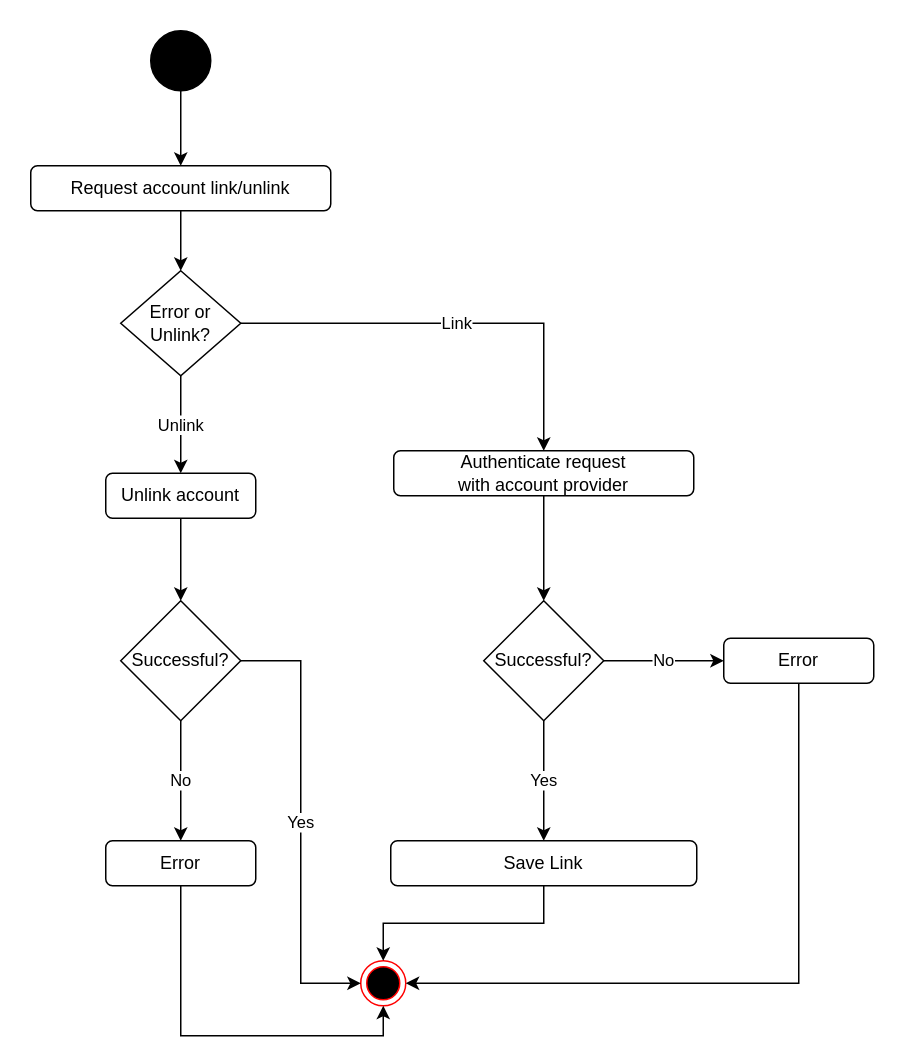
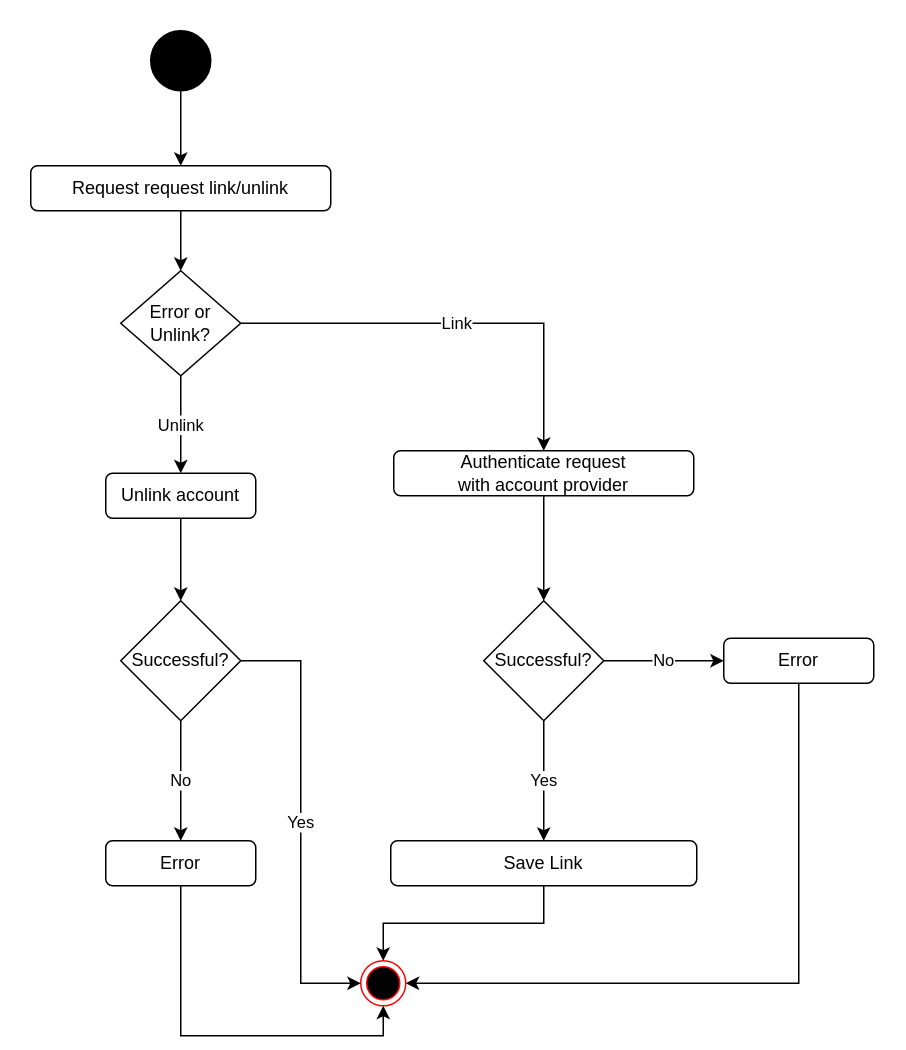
  <mxCell id="0" />
  <mxCell id="1" parent="0" />
  <mxCell id="2" value="" style="edgeStyle=orthogonalEdgeStyle;rounded=0;orthogonalLoop=1;jettySize=auto;html=1;" parent="1" source="3" target="5" edge="1"><mxGeometry relative="1" as="geometry" /></mxCell>
  <mxCell id="3" value="" style="ellipse;whiteSpace=wrap;html=1;aspect=fixed;fillColor=#000000;" parent="1" vertex="1"><mxGeometry x="100" y="20" width="40" height="40" as="geometry" /></mxCell>
  <mxCell id="4" value="" style="edgeStyle=orthogonalEdgeStyle;rounded=0;orthogonalLoop=1;jettySize=auto;html=1;" parent="1" source="5" target="8" edge="1"><mxGeometry relative="1" as="geometry" /></mxCell>
- <mxCell id="5" value="Request account link/unlink" style="rounded=1;whiteSpace=wrap;html=1;fillColor=#FFFFFF;" parent="1" vertex="1"><mxGeometry x="20" y="110" width="200" height="30" as="geometry" /></mxCell>
+ <mxCell id="5" value="Request request link/unlink" style="rounded=1;whiteSpace=wrap;html=1;fillColor=#FFFFFF;" parent="1" vertex="1"><mxGeometry x="20" y="110" width="200" height="30" as="geometry" /></mxCell>
  <mxCell id="6" value="Link" style="edgeStyle=orthogonalEdgeStyle;rounded=0;orthogonalLoop=1;jettySize=auto;html=1;entryX=0.5;entryY=0;entryDx=0;entryDy=0;" parent="1" source="8" target="14" edge="1"><mxGeometry relative="1" as="geometry" /></mxCell>
  <mxCell id="7" value="Unlink" style="edgeStyle=orthogonalEdgeStyle;rounded=0;orthogonalLoop=1;jettySize=auto;html=1;exitX=0.5;exitY=1;exitDx=0;exitDy=0;entryX=0.5;entryY=0;entryDx=0;entryDy=0;" edge="1" parent="1" source="8" target="20"><mxGeometry relative="1" as="geometry" /></mxCell>
  <mxCell id="8" value="Error or Unlink?" style="rhombus;whiteSpace=wrap;html=1;fillColor=#FFFFFF;" parent="1" vertex="1"><mxGeometry x="80" y="180" width="80" height="70" as="geometry" /></mxCell>
  <mxCell id="9" value="Yes" style="edgeStyle=orthogonalEdgeStyle;rounded=0;orthogonalLoop=1;jettySize=auto;html=1;exitX=0.5;exitY=1;exitDx=0;exitDy=0;" parent="1" source="18" target="11" edge="1"><mxGeometry relative="1" as="geometry"><mxPoint x="362" y="650" as="sourcePoint" /></mxGeometry></mxCell>
  <mxCell id="10" value="No" style="edgeStyle=orthogonalEdgeStyle;rounded=0;orthogonalLoop=1;jettySize=auto;html=1;entryX=0;entryY=0.5;entryDx=0;entryDy=0;endArrow=classic;endFill=1;" parent="1" source="18" target="16" edge="1"><mxGeometry relative="1" as="geometry"><mxPoint x="412" y="600" as="sourcePoint" /></mxGeometry></mxCell>
  <mxCell id="11" value="Save Link" style="rounded=1;whiteSpace=wrap;html=1;fillColor=#FFFFFF;" parent="1" vertex="1"><mxGeometry x="260" y="560" width="204" height="30" as="geometry" /></mxCell>
  <mxCell id="12" value="" style="ellipse;html=1;shape=endState;fillColor=#000000;strokeColor=#ff0000;" parent="1" vertex="1"><mxGeometry x="240" y="640" width="30" height="30" as="geometry" /></mxCell>
  <mxCell id="13" value="" style="edgeStyle=orthogonalEdgeStyle;rounded=0;orthogonalLoop=1;jettySize=auto;html=1;entryX=0.5;entryY=0;entryDx=0;entryDy=0;exitX=0.5;exitY=1;exitDx=0;exitDy=0;" parent="1" source="14" target="18" edge="1"><mxGeometry relative="1" as="geometry"><Array as="points" /></mxGeometry></mxCell>
  <mxCell id="14" value="Authenticate request &lt;br&gt;with account provider" style="rounded=1;whiteSpace=wrap;html=1;fillColor=#FFFFFF;" parent="1" vertex="1"><mxGeometry x="262" y="300" width="200" height="30" as="geometry" /></mxCell>
  <mxCell id="15" style="edgeStyle=orthogonalEdgeStyle;rounded=0;orthogonalLoop=1;jettySize=auto;html=1;exitX=0.5;exitY=1;exitDx=0;exitDy=0;entryX=1;entryY=0.5;entryDx=0;entryDy=0;" parent="1" source="16" target="12" edge="1"><mxGeometry relative="1" as="geometry"><Array as="points"><mxPoint x="532" y="655" /></Array></mxGeometry></mxCell>
  <mxCell id="16" value="Error" style="rounded=1;whiteSpace=wrap;html=1;fillColor=#FFFFFF;" parent="1" vertex="1"><mxGeometry x="482" y="425" width="100" height="30" as="geometry" /></mxCell>
  <mxCell id="17" style="edgeStyle=orthogonalEdgeStyle;rounded=0;orthogonalLoop=1;jettySize=auto;html=1;entryX=0.5;entryY=0;entryDx=0;entryDy=0;exitX=0.5;exitY=1;exitDx=0;exitDy=0;" parent="1" source="11" target="12" edge="1"><mxGeometry relative="1" as="geometry"><mxPoint x="362" y="860" as="targetPoint" /><mxPoint x="362" y="840" as="sourcePoint" /></mxGeometry></mxCell>
  <mxCell id="18" value="Successful?" style="rhombus;whiteSpace=wrap;html=1;fillColor=#FFFFFF;" parent="1" vertex="1"><mxGeometry x="322" y="400" width="80" height="80" as="geometry" /></mxCell>
  <mxCell id="19" style="edgeStyle=orthogonalEdgeStyle;rounded=0;orthogonalLoop=1;jettySize=auto;html=1;entryX=0.5;entryY=0;entryDx=0;entryDy=0;" edge="1" parent="1" source="20" target="23"><mxGeometry relative="1" as="geometry" /></mxCell>
  <mxCell id="20" value="Unlink account" style="rounded=1;whiteSpace=wrap;html=1;fillColor=#FFFFFF;" vertex="1" parent="1"><mxGeometry x="70" y="315" width="100" height="30" as="geometry" /></mxCell>
  <mxCell id="21" value="No" style="edgeStyle=orthogonalEdgeStyle;rounded=0;orthogonalLoop=1;jettySize=auto;html=1;entryX=0.5;entryY=0;entryDx=0;entryDy=0;" edge="1" parent="1" source="23" target="25"><mxGeometry relative="1" as="geometry" /></mxCell>
  <mxCell id="22" value="Yes" style="edgeStyle=orthogonalEdgeStyle;rounded=0;orthogonalLoop=1;jettySize=auto;html=1;entryX=0;entryY=0.5;entryDx=0;entryDy=0;" edge="1" parent="1" source="23" target="12"><mxGeometry relative="1" as="geometry"><mxPoint x="232" y="655" as="targetPoint" /></mxGeometry></mxCell>
  <mxCell id="23" value="Successful?" style="rhombus;whiteSpace=wrap;html=1;fillColor=#FFFFFF;" vertex="1" parent="1"><mxGeometry x="80" y="400" width="80" height="80" as="geometry" /></mxCell>
  <mxCell id="24" style="edgeStyle=orthogonalEdgeStyle;rounded=0;orthogonalLoop=1;jettySize=auto;html=1;entryX=0.5;entryY=1;entryDx=0;entryDy=0;exitX=0.5;exitY=1;exitDx=0;exitDy=0;" edge="1" parent="1" source="25" target="12"><mxGeometry relative="1" as="geometry"><mxPoint x="100" y="680" as="targetPoint" /></mxGeometry></mxCell>
  <mxCell id="25" value="Error" style="rounded=1;whiteSpace=wrap;html=1;fillColor=#FFFFFF;" vertex="1" parent="1"><mxGeometry x="70" y="560" width="100" height="30" as="geometry" /></mxCell>
